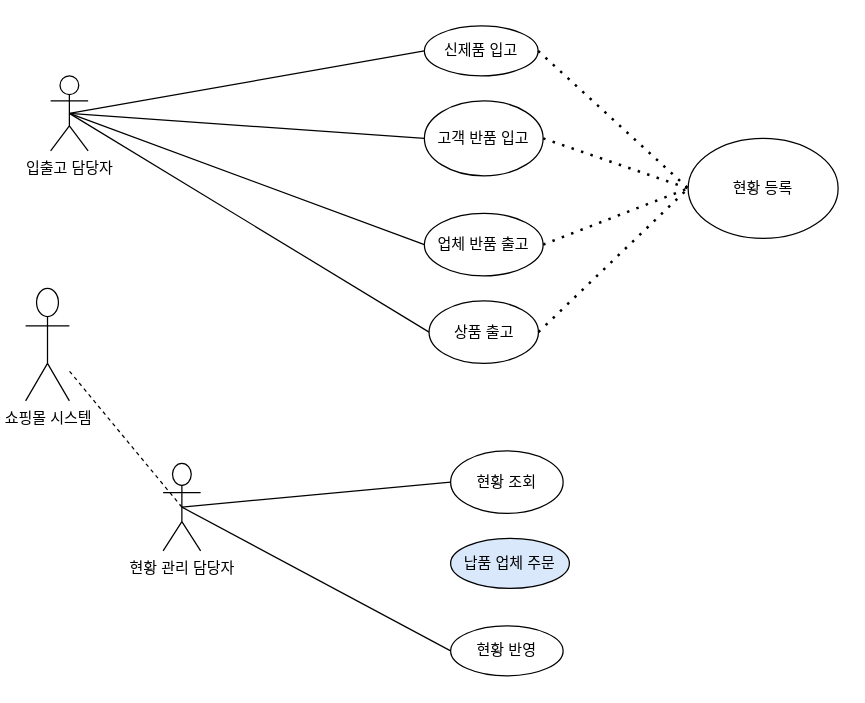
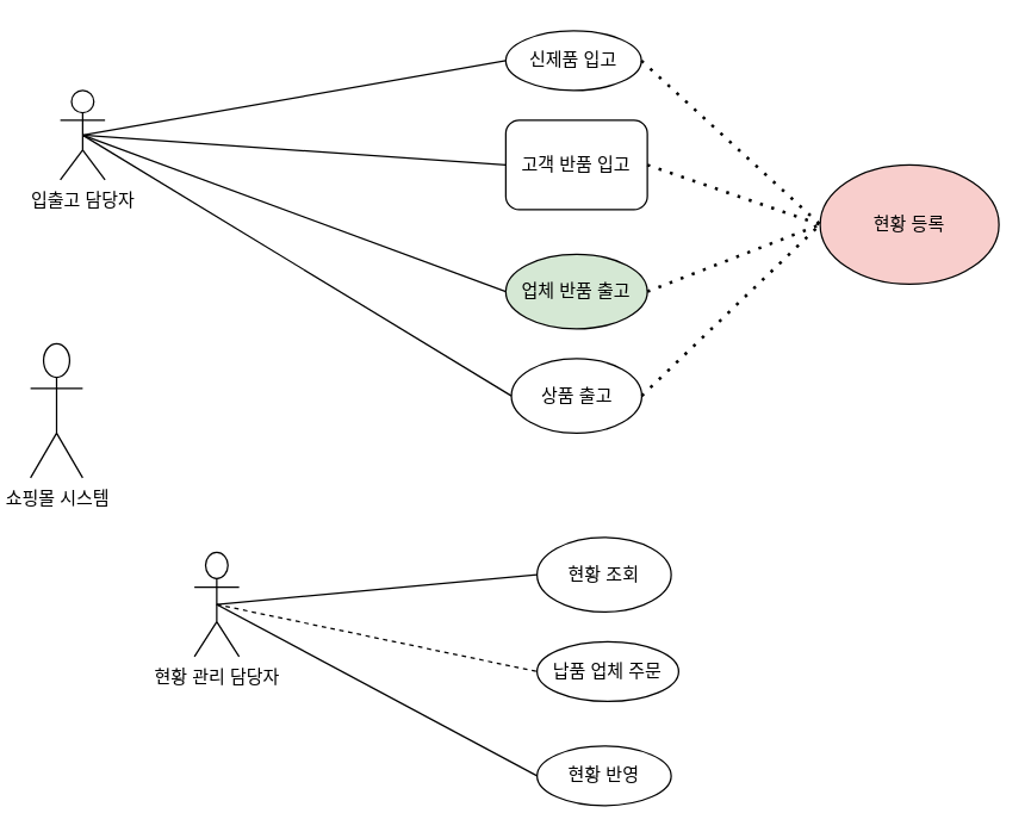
  <mxCell id="0" />
  <mxCell id="1" parent="0" />
  <mxCell id="2" value="입출고 담당자" style="shape=umlActor;verticalLabelPosition=bottom;verticalAlign=top;html=1;outlineConnect=0;" vertex="1" parent="1"><mxGeometry x="40" y="60" width="30" height="60" as="geometry" /></mxCell>
  <mxCell id="3" value="현황 관리 담당자" style="shape=umlActor;verticalLabelPosition=bottom;verticalAlign=top;html=1;outlineConnect=0;" vertex="1" parent="1"><mxGeometry x="130" y="370" width="30" height="70" as="geometry" /></mxCell>
  <mxCell id="4" value="쇼핑몰 시스템&lt;div&gt;&lt;br&gt;&lt;/div&gt;" style="shape=umlActor;verticalLabelPosition=bottom;verticalAlign=top;html=1;outlineConnect=0;" vertex="1" parent="1"><mxGeometry x="20" y="230" width="35" height="90" as="geometry" /></mxCell>
  <mxCell id="5" value="현황 조회" style="ellipse;whiteSpace=wrap;html=1;" vertex="1" parent="1"><mxGeometry x="360" y="360" width="90" height="50" as="geometry" /></mxCell>
- <mxCell id="6" value="납품 업체 주문" style="ellipse;whiteSpace=wrap;html=1;fillColor=#dae8fc;" vertex="1" parent="1"><mxGeometry x="360" y="430" width="95" height="40" as="geometry" /></mxCell>
+ <mxCell id="6" value="납품 업체 주문" style="ellipse;whiteSpace=wrap;html=1;" vertex="1" parent="1"><mxGeometry x="360" y="430" width="95" height="40" as="geometry" /></mxCell>
  <mxCell id="7" value="현황 반영" style="ellipse;whiteSpace=wrap;html=1;" vertex="1" parent="1"><mxGeometry x="360" y="500" width="90" height="40" as="geometry" /></mxCell>
  <mxCell id="8" value="신제품 입고" style="ellipse;whiteSpace=wrap;html=1;" vertex="1" parent="1"><mxGeometry x="339" y="20" width="91" height="40" as="geometry" /></mxCell>
- <mxCell id="9" value="고객 반품 입고" style="ellipse;whiteSpace=wrap;html=1;" vertex="1" parent="1"><mxGeometry x="339" y="80" width="95" height="60" as="geometry" /></mxCell>
+ <mxCell id="9" value="고객 반품 입고" style="whiteSpace=wrap;html=1;rounded=1;" vertex="1" parent="1"><mxGeometry x="339" y="80" width="95" height="60" as="geometry" /></mxCell>
  <mxCell id="10" value="상품 출고" style="ellipse;whiteSpace=wrap;html=1;" vertex="1" parent="1"><mxGeometry x="342.75" y="240" width="87.5" height="50" as="geometry" /></mxCell>
- <mxCell id="11" value="업체 반품 출고" style="ellipse;whiteSpace=wrap;html=1;" vertex="1" parent="1"><mxGeometry x="339" y="170" width="95" height="50" as="geometry" /></mxCell>
+ <mxCell id="11" value="업체 반품 출고" style="ellipse;whiteSpace=wrap;html=1;fillColor=#d5e8d4;" vertex="1" parent="1"><mxGeometry x="339" y="170" width="95" height="50" as="geometry" /></mxCell>
  <mxCell id="12" value="" style="endArrow=none;html=1;rounded=0;exitX=0.5;exitY=0.5;exitDx=0;exitDy=0;exitPerimeter=0;entryX=0;entryY=0.5;entryDx=0;entryDy=0;" edge="1" parent="1" source="2" target="8"><mxGeometry width="50" height="50" relative="1" as="geometry"><mxPoint x="320" y="70" as="sourcePoint" /><mxPoint x="370" y="20" as="targetPoint" /></mxGeometry></mxCell>
  <mxCell id="13" value="" style="endArrow=none;html=1;rounded=0;entryX=0;entryY=0.5;entryDx=0;entryDy=0;exitX=0.5;exitY=0.5;exitDx=0;exitDy=0;exitPerimeter=0;" edge="1" parent="1" source="2" target="9"><mxGeometry width="50" height="50" relative="1" as="geometry"><mxPoint x="180" y="135" as="sourcePoint" /><mxPoint x="230" y="85" as="targetPoint" /></mxGeometry></mxCell>
  <mxCell id="14" value="" style="endArrow=none;html=1;rounded=0;entryX=0;entryY=0.5;entryDx=0;entryDy=0;exitX=0.5;exitY=0.5;exitDx=0;exitDy=0;exitPerimeter=0;" edge="1" parent="1" source="2" target="11"><mxGeometry width="50" height="50" relative="1" as="geometry"><mxPoint x="140" y="50" as="sourcePoint" /><mxPoint x="270" y="150" as="targetPoint" /></mxGeometry></mxCell>
  <mxCell id="15" value="" style="endArrow=none;html=1;rounded=0;entryX=0;entryY=0.5;entryDx=0;entryDy=0;exitX=0.5;exitY=0.5;exitDx=0;exitDy=0;exitPerimeter=0;" edge="1" parent="1" source="2" target="10"><mxGeometry width="50" height="50" relative="1" as="geometry"><mxPoint x="220" y="290" as="sourcePoint" /><mxPoint x="270" y="240" as="targetPoint" /></mxGeometry></mxCell>
- <mxCell id="16" value="현황 등록" style="ellipse;whiteSpace=wrap;html=1;" vertex="1" parent="1"><mxGeometry x="550" y="110" width="120" height="80" as="geometry" /></mxCell>
+ <mxCell id="16" value="현황 등록" style="ellipse;whiteSpace=wrap;html=1;fillColor=#f8cecc;" vertex="1" parent="1"><mxGeometry x="550" y="110" width="120" height="80" as="geometry" /></mxCell>
  <mxCell id="17" value="" style="endArrow=none;dashed=1;html=1;dashPattern=1 3;strokeWidth=2;rounded=0;entryX=0;entryY=0.5;entryDx=0;entryDy=0;exitX=1;exitY=0.5;exitDx=0;exitDy=0;" edge="1" parent="1" source="8" target="16"><mxGeometry width="50" height="50" relative="1" as="geometry"><mxPoint x="460" y="90" as="sourcePoint" /><mxPoint x="510" y="40" as="targetPoint" /></mxGeometry></mxCell>
  <mxCell id="18" value="" style="endArrow=none;dashed=1;html=1;dashPattern=1 3;strokeWidth=2;rounded=0;exitX=1;exitY=0.5;exitDx=0;exitDy=0;" edge="1" parent="1" source="9"><mxGeometry width="50" height="50" relative="1" as="geometry"><mxPoint x="450" y="200" as="sourcePoint" /><mxPoint x="550" y="150" as="targetPoint" /></mxGeometry></mxCell>
  <mxCell id="19" value="" style="endArrow=none;dashed=1;html=1;dashPattern=1 3;strokeWidth=2;rounded=0;entryX=0;entryY=0.5;entryDx=0;entryDy=0;exitX=1;exitY=0.5;exitDx=0;exitDy=0;" edge="1" parent="1" source="11" target="16"><mxGeometry width="50" height="50" relative="1" as="geometry"><mxPoint x="394" y="410" as="sourcePoint" /><mxPoint x="444" y="360" as="targetPoint" /></mxGeometry></mxCell>
  <mxCell id="20" value="" style="endArrow=none;dashed=1;html=1;dashPattern=1 3;strokeWidth=2;rounded=0;entryX=0;entryY=0.5;entryDx=0;entryDy=0;exitX=1;exitY=0.5;exitDx=0;exitDy=0;" edge="1" parent="1" source="10" target="16"><mxGeometry width="50" height="50" relative="1" as="geometry"><mxPoint x="400" y="410" as="sourcePoint" /><mxPoint x="450" y="360" as="targetPoint" /></mxGeometry></mxCell>
  <mxCell id="21" value="" style="endArrow=none;html=1;rounded=0;exitX=0.5;exitY=0.5;exitDx=0;exitDy=0;exitPerimeter=0;entryX=0;entryY=0.5;entryDx=0;entryDy=0;" edge="1" parent="1" source="3" target="5"><mxGeometry width="50" height="50" relative="1" as="geometry"><mxPoint x="370" y="380" as="sourcePoint" /><mxPoint x="420" y="330" as="targetPoint" /></mxGeometry></mxCell>
  <mxCell id="22" value="" style="endArrow=none;html=1;rounded=0;exitX=0.5;exitY=0.5;exitDx=0;exitDy=0;exitPerimeter=0;entryX=0;entryY=0.5;entryDx=0;entryDy=0;" edge="1" parent="1" source="3" target="7"><mxGeometry width="50" height="50" relative="1" as="geometry"><mxPoint x="380" y="390" as="sourcePoint" /><mxPoint x="430" y="340" as="targetPoint" /></mxGeometry></mxCell>
- <mxCell id="23" value="" style="endArrow=none;dashed=1;html=1;rounded=0;exitX=0.5;exitY=0.5;exitDx=0;exitDy=0;exitPerimeter=0;" edge="1" parent="1" source="3" target="4"><mxGeometry width="50" height="50" relative="1" as="geometry"><mxPoint x="370" y="380" as="sourcePoint" /><mxPoint x="420" y="330" as="targetPoint" /></mxGeometry></mxCell>
+ <mxCell id="23" value="" style="endArrow=none;dashed=1;html=1;rounded=0;exitX=0.5;exitY=0.5;exitDx=0;exitDy=0;exitPerimeter=0;entryX=0;entryY=0.5;entryDx=0;entryDy=0;" edge="1" parent="1" source="3" target="6"><mxGeometry width="50" height="50" relative="1" as="geometry"><mxPoint x="370" y="380" as="sourcePoint" /><mxPoint x="420" y="330" as="targetPoint" /></mxGeometry></mxCell>
